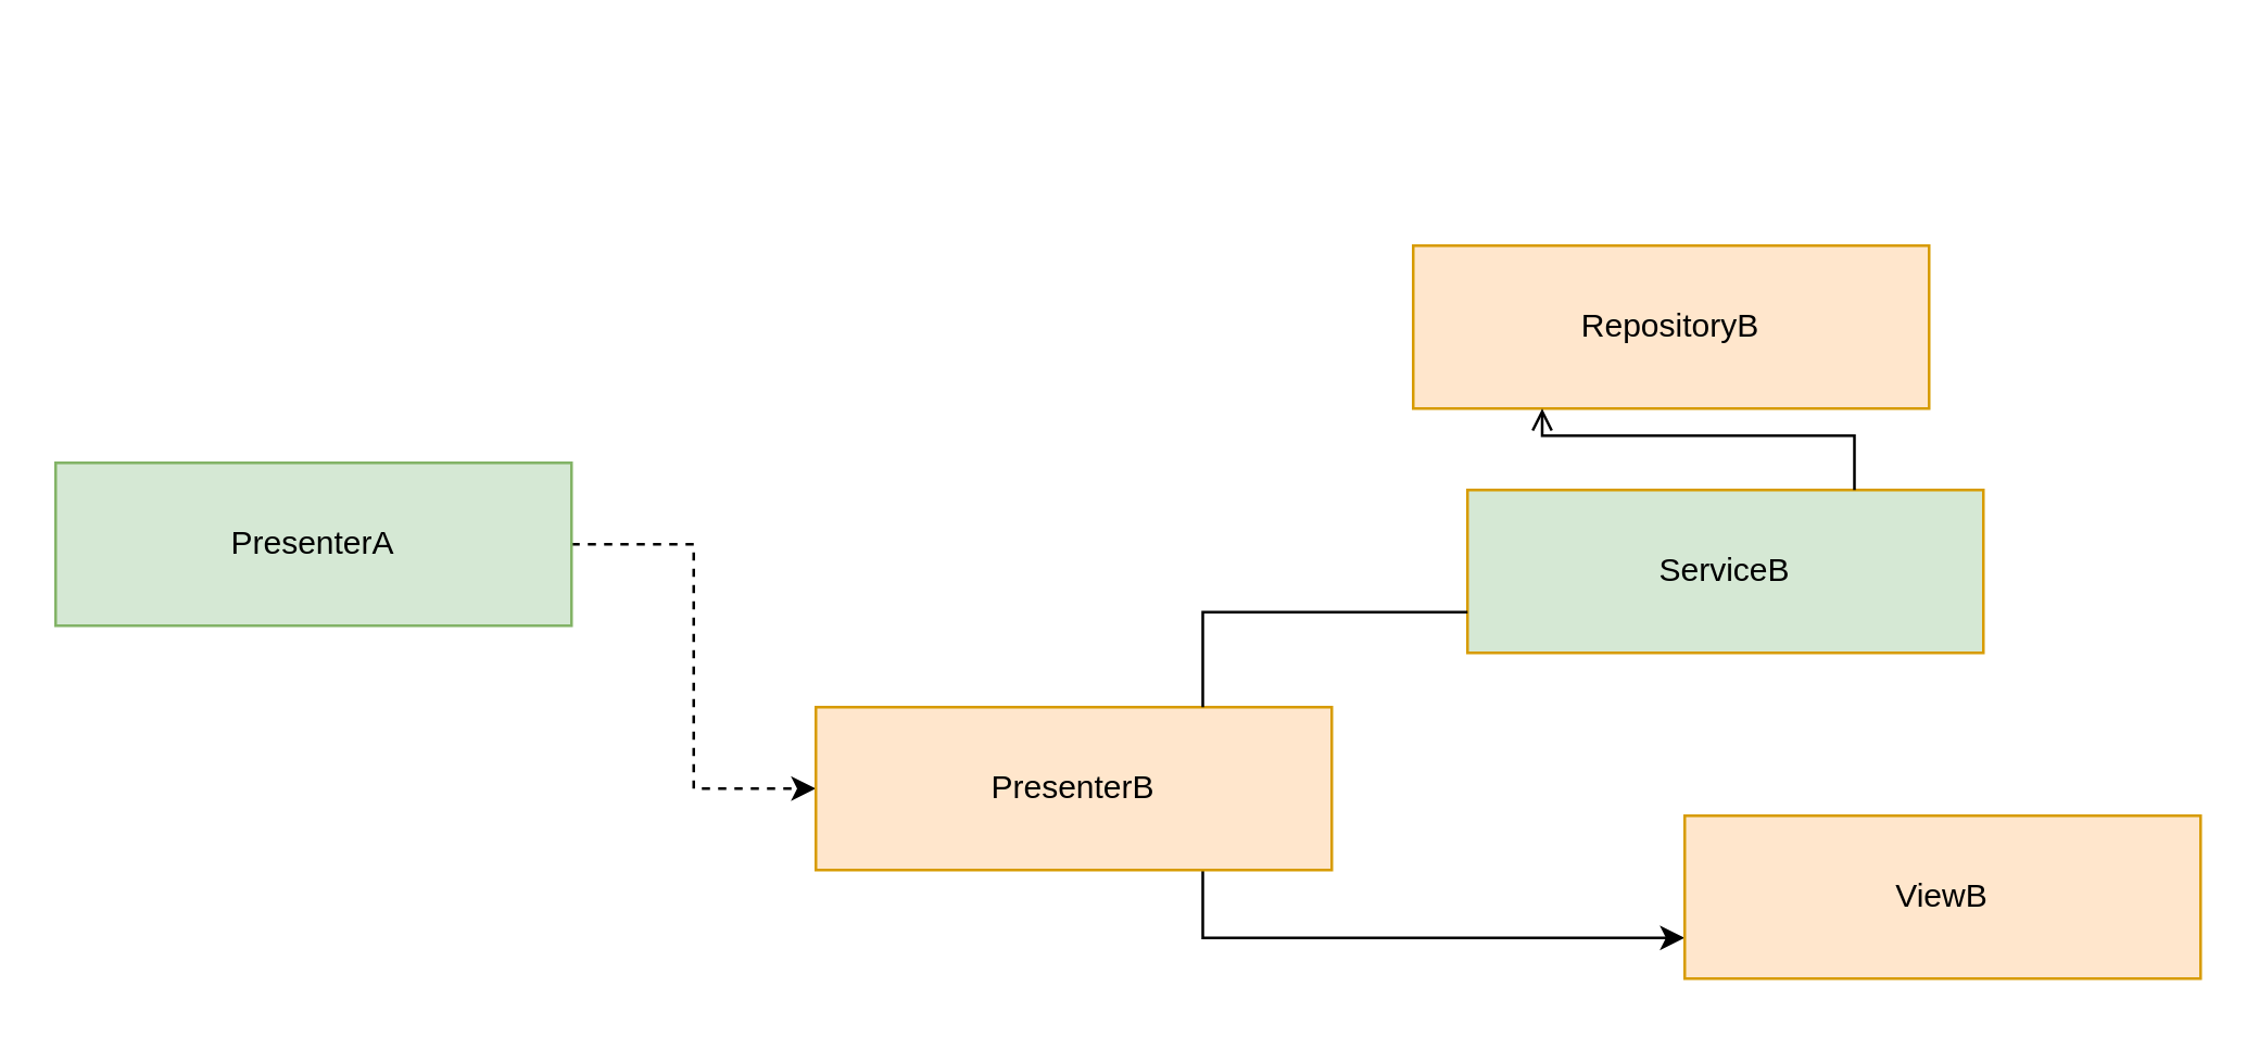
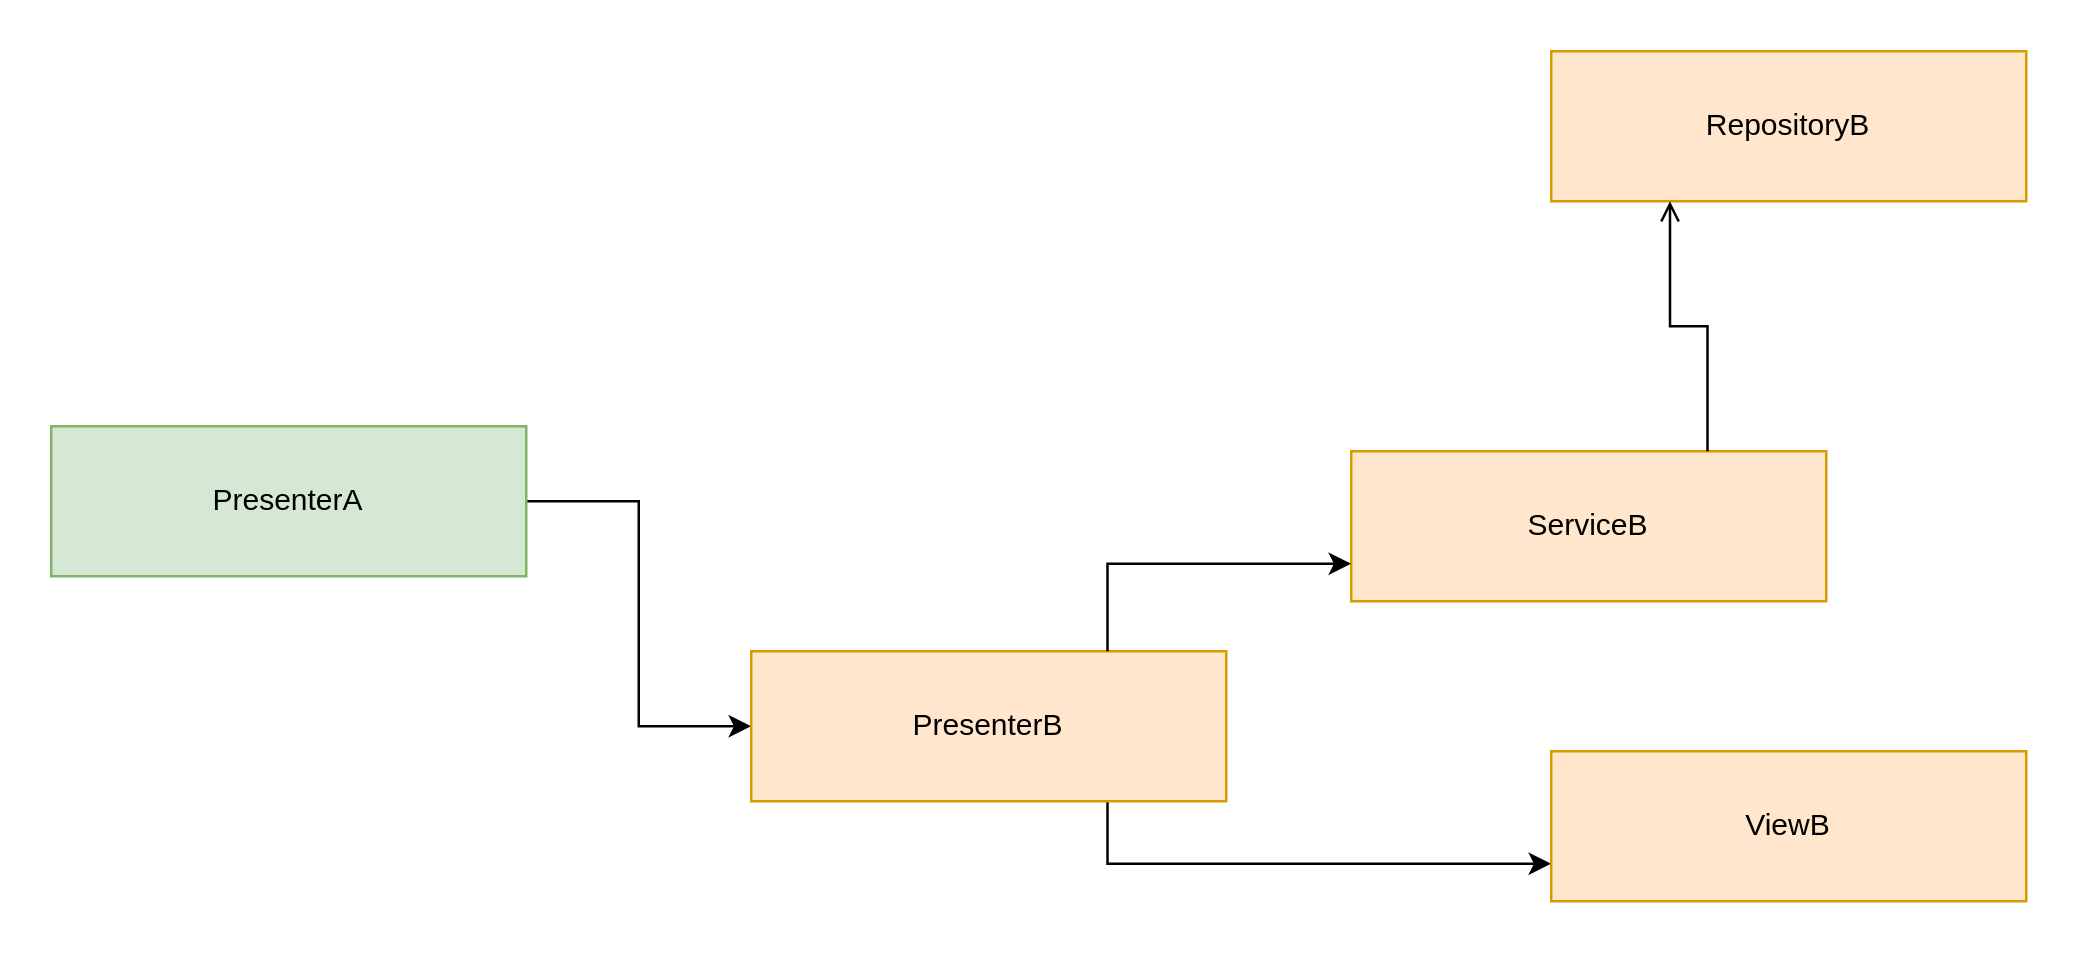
  <mxCell id="0" />
  <mxCell id="1" parent="0" />
- <mxCell id="2" style="edgeStyle=orthogonalEdgeStyle;rounded=0;orthogonalLoop=1;jettySize=auto;html=1;exitX=1;exitY=0.5;exitDx=0;exitDy=0;entryX=0;entryY=0.5;entryDx=0;entryDy=0;dashed=1;" edge="1" parent="1" source="3" target="5"><mxGeometry relative="1" as="geometry" /></mxCell>
+ <mxCell id="2" style="edgeStyle=orthogonalEdgeStyle;rounded=0;orthogonalLoop=1;jettySize=auto;html=1;exitX=1;exitY=0.5;exitDx=0;exitDy=0;entryX=0;entryY=0.5;entryDx=0;entryDy=0;" edge="1" parent="1" source="3" target="5"><mxGeometry relative="1" as="geometry" /></mxCell>
  <mxCell id="3" value="PresenterA" style="rounded=0;whiteSpace=wrap;html=1;fillColor=#d5e8d4;strokeColor=#82b366;" vertex="1" parent="1"><mxGeometry x="20" y="170" width="190" height="60" as="geometry" /></mxCell>
  <mxCell id="4" style="edgeStyle=orthogonalEdgeStyle;rounded=0;orthogonalLoop=1;jettySize=auto;html=1;exitX=0.75;exitY=1;exitDx=0;exitDy=0;entryX=0;entryY=0.75;entryDx=0;entryDy=0;" edge="1" parent="1" source="5" target="10"><mxGeometry relative="1" as="geometry" /></mxCell>
  <mxCell id="5" value="PresenterB" style="rounded=0;whiteSpace=wrap;html=1;fillColor=#ffe6cc;strokeColor=#d79b00;" vertex="1" parent="1"><mxGeometry x="300" y="260" width="190" height="60" as="geometry" /></mxCell>
- <mxCell id="6" value="ServiceB" style="rounded=0;whiteSpace=wrap;html=1;fillColor=#d5e8d4;strokeColor=#d79b00;" vertex="1" parent="1"><mxGeometry x="540" y="180" width="190" height="60" as="geometry" /></mxCell>
- <mxCell id="7" style="edgeStyle=orthogonalEdgeStyle;rounded=0;orthogonalLoop=1;jettySize=auto;html=1;exitX=0.75;exitY=0;exitDx=0;exitDy=0;entryX=0;entryY=0.75;entryDx=0;entryDy=0;endArrow=none;" edge="1" parent="1" source="5" target="6"><mxGeometry x="360" y="-40" as="geometry" /></mxCell>
- <mxCell id="8" value="RepositoryB" style="rounded=0;whiteSpace=wrap;html=1;fillColor=#ffe6cc;strokeColor=#d79b00;" vertex="1" parent="1"><mxGeometry x="520" y="90" width="190" height="60" as="geometry" /></mxCell>
+ <mxCell id="6" value="ServiceB" style="rounded=0;whiteSpace=wrap;html=1;fillColor=#ffe6cc;strokeColor=#d79b00;" vertex="1" parent="1"><mxGeometry x="540" y="180" width="190" height="60" as="geometry" /></mxCell>
+ <mxCell id="7" style="edgeStyle=orthogonalEdgeStyle;rounded=0;orthogonalLoop=1;jettySize=auto;html=1;exitX=0.75;exitY=0;exitDx=0;exitDy=0;entryX=0;entryY=0.75;entryDx=0;entryDy=0;" edge="1" parent="1" source="5" target="6"><mxGeometry x="360" y="-40" as="geometry" /></mxCell>
+ <mxCell id="8" value="RepositoryB" style="rounded=0;whiteSpace=wrap;html=1;fillColor=#ffe6cc;strokeColor=#d79b00;" vertex="1" parent="1"><mxGeometry x="620" y="20" width="190" height="60" as="geometry" /></mxCell>
  <mxCell id="9" style="edgeStyle=orthogonalEdgeStyle;rounded=0;orthogonalLoop=1;jettySize=auto;html=1;exitX=0.75;exitY=0;exitDx=0;exitDy=0;entryX=0.25;entryY=1;entryDx=0;entryDy=0;endArrow=open;" edge="1" parent="1" source="6" target="8"><mxGeometry x="360" y="-40" as="geometry" /></mxCell>
  <mxCell id="10" value="ViewB" style="rounded=0;whiteSpace=wrap;html=1;fillColor=#ffe6cc;strokeColor=#d79b00;" vertex="1" parent="1"><mxGeometry x="620" y="300" width="190" height="60" as="geometry" /></mxCell>
